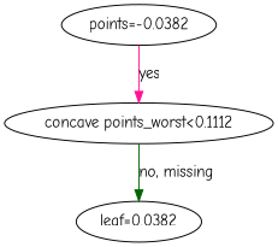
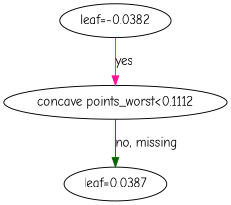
  digraph {
    fontname="Comic Neue"
    rankdir=UD
    node [fontname="Comic Neue"]
    edge [fontname="Comic Neue"]
    n1 [label="concave points_worst<0.1112"]
-   n2 [label="leaf=0.0382"]
-   n3 [label="points=-0.0382"]
+   n2 [label="leaf=0.0387"]
+   n3 [label="leaf=-0.0382"]
    n1 -> n2 [color=darkgreen label="no, missing"]
    n3 -> n1 [color=deeppink label=yes]
  }
